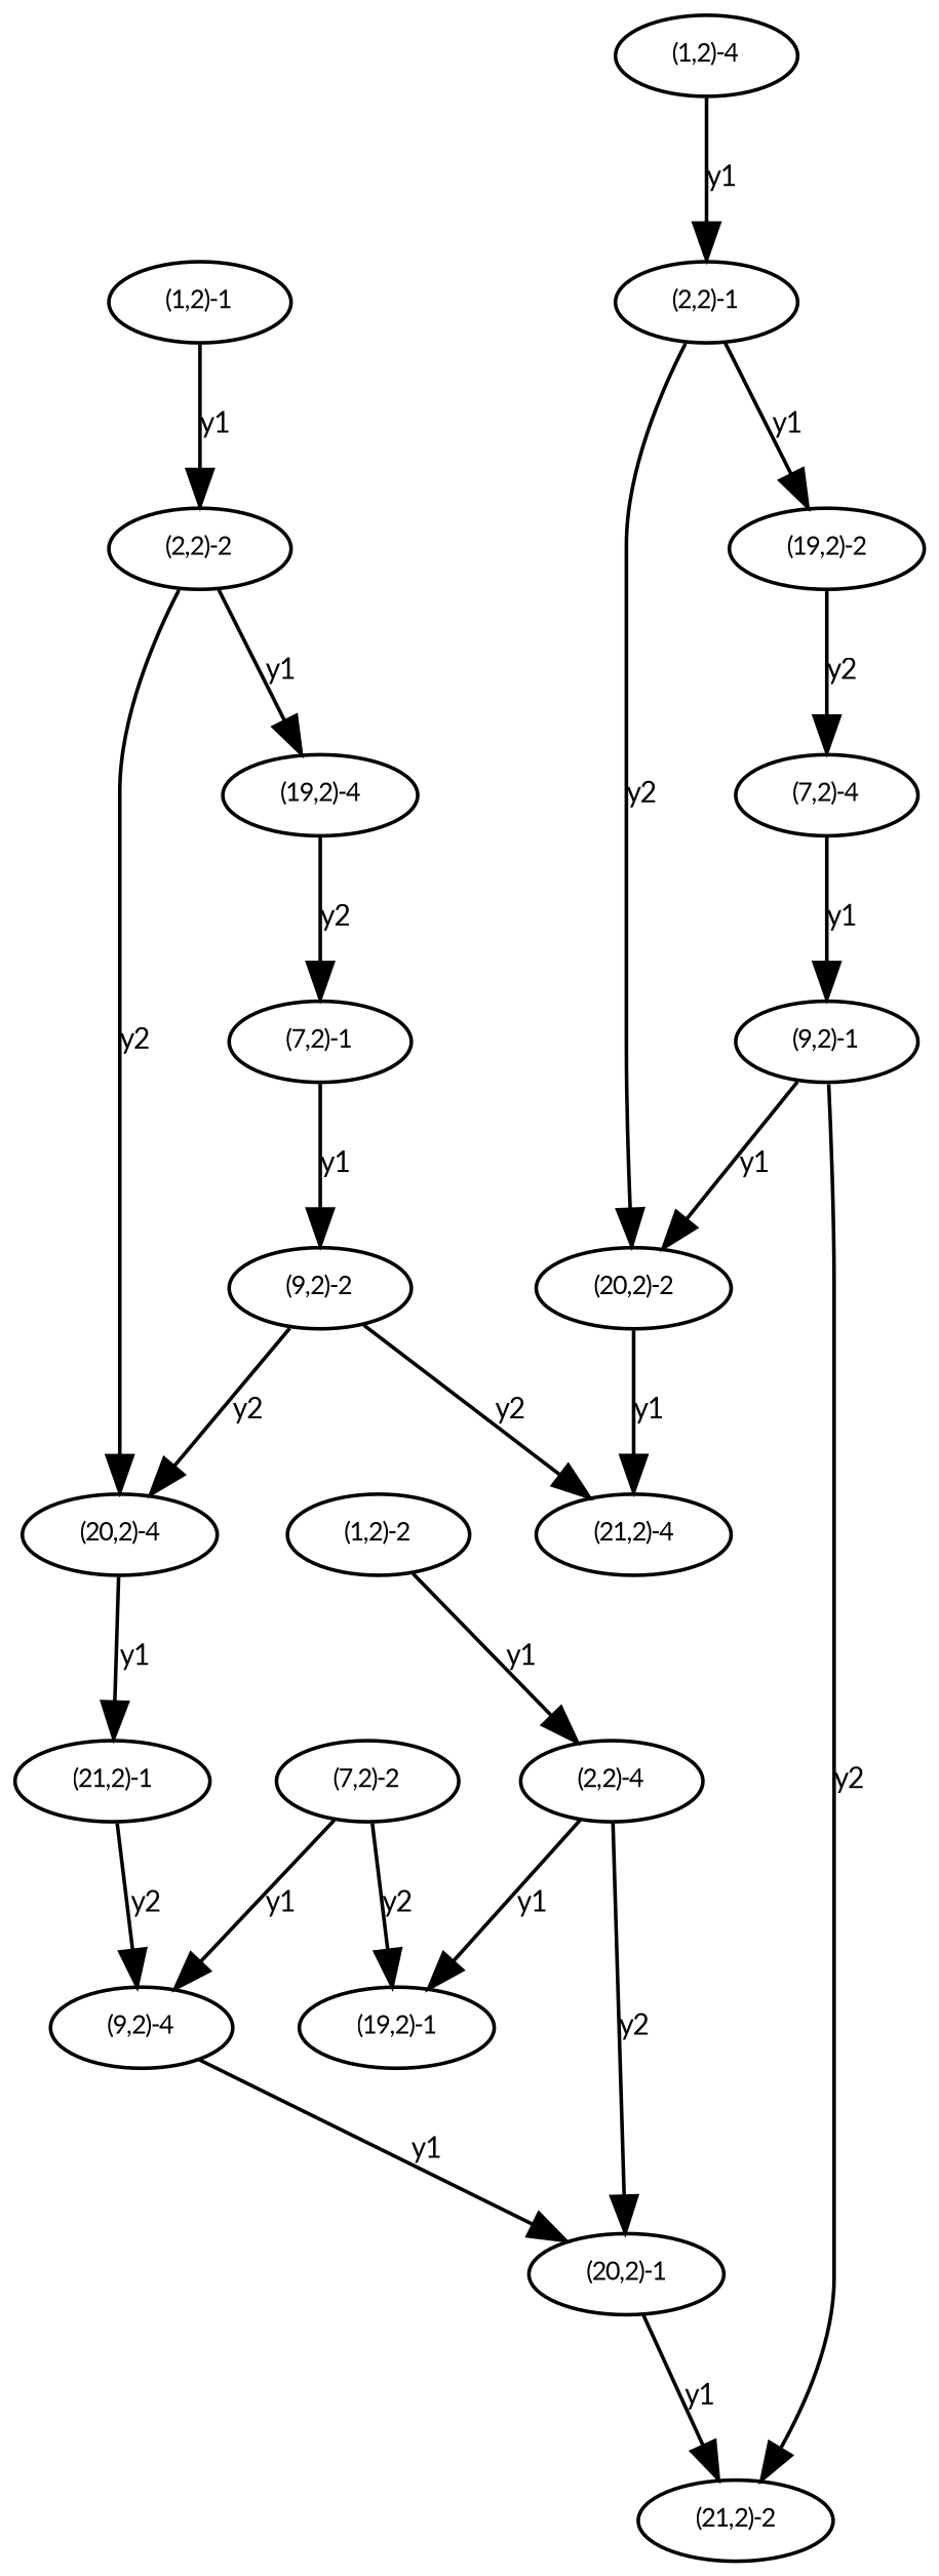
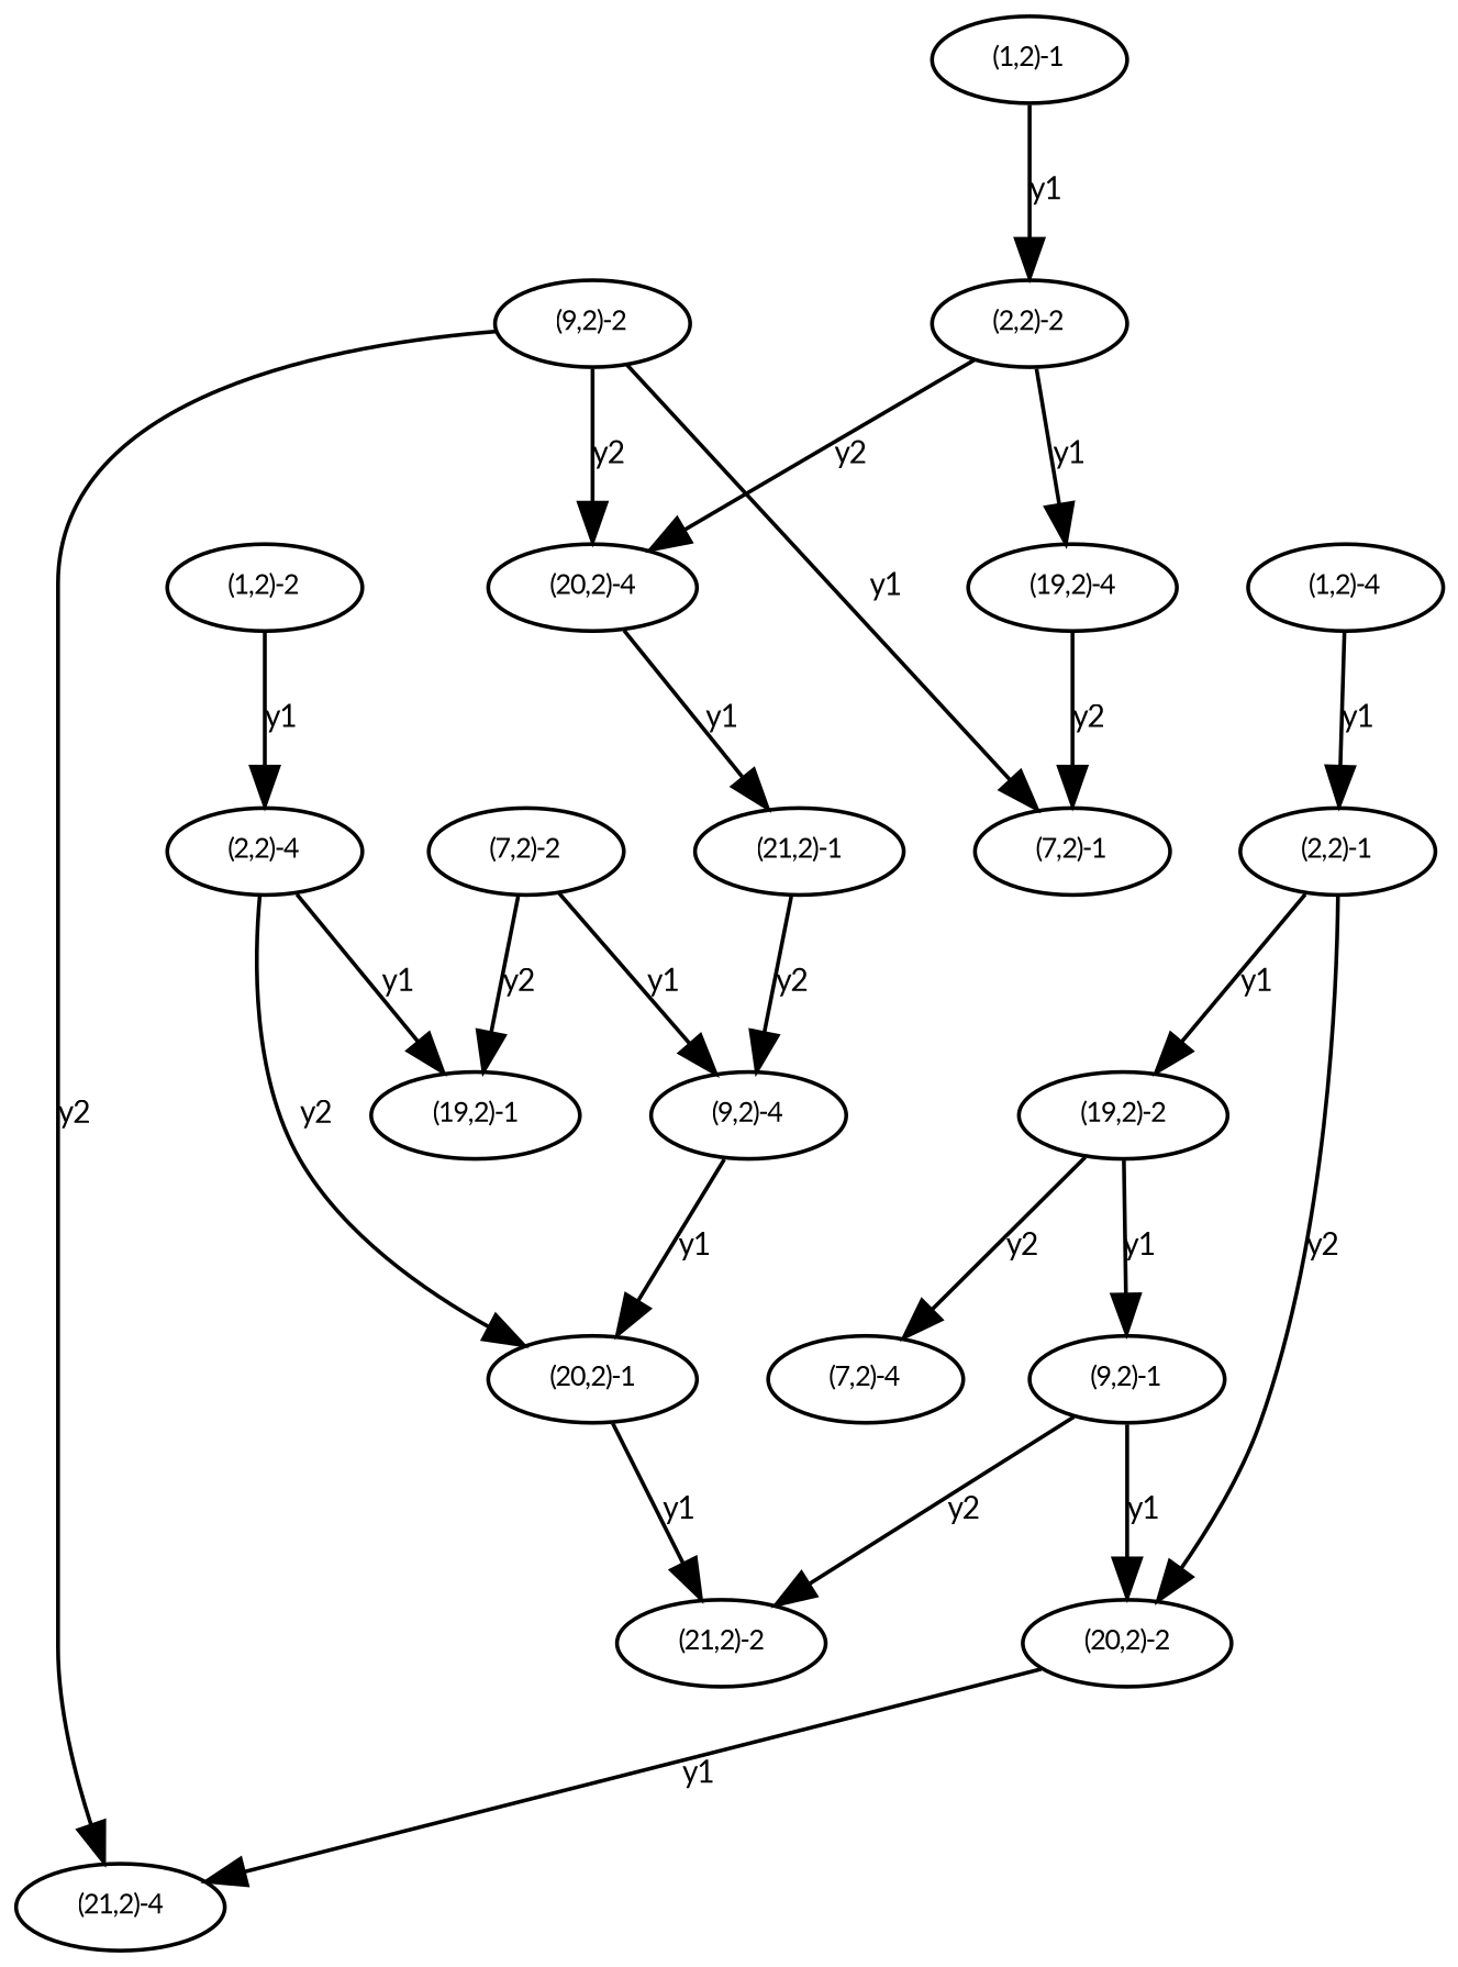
  digraph {
    fontname=Lato
    node [fontname=Lato fontsize=7]
    edge [fontname=Lato fontsize=8]
    n1 [height=.01 label="(1,2)-1" width=.01]
    n2 [height=.01 label="(2,2)-2" width=.01]
    n3 [height=.01 label="(19,2)-4" width=.01]
    n4 [height=.01 label="(20,2)-4" width=.01]
    n5 [height=.01 label="(7,2)-1" width=.01]
    n6 [height=.01 label="(21,2)-1" width=.01]
    n7 [height=.01 label="(1,2)-2" width=.01]
    n8 [height=.01 label="(2,2)-4" width=.01]
    n9 [height=.01 label="(19,2)-1" width=.01]
    n10 [height=.01 label="(20,2)-1" width=.01]
    n11 [height=.01 label="(21,2)-2" width=.01]
    n12 [height=.01 label="(1,2)-4" width=.01]
    n13 [height=.01 label="(2,2)-1" width=.01]
    n14 [height=.01 label="(19,2)-2" width=.01]
    n15 [height=.01 label="(20,2)-2" width=.01]
    n16 [height=.01 label="(7,2)-4" width=.01]
    n17 [height=.01 label="(21,2)-4" width=.01]
    n18 [height=.01 label="(9,2)-1" width=.01]
    n19 [height=.01 label="(9,2)-2" width=.01]
    n20 [height=.01 label="(9,2)-4" width=.01]
    n21 [height=.01 label="(7,2)-2" width=.01]
    n1 -> n2 [label=y1]
    n2 -> n3 [label=y1]
    n2 -> n4 [label=y2]
    n3 -> n5 [label=y2]
    n4 -> n6 [label=y1]
-   n5 -> n19 [label=y1]
+   n19 -> n5 [label=y1]
    n6 -> n20 [label=y2]
    n7 -> n8 [label=y1]
    n8 -> n9 [label=y1]
    n8 -> n10 [label=y2]
    n10 -> n11 [label=y1]
    n12 -> n13 [label=y1]
    n13 -> n14 [label=y1]
    n13 -> n15 [label=y2]
    n14 -> n16 [label=y2]
    n15 -> n17 [label=y1]
-   n16 -> n18 [label=y1]
+   n14 -> n18 [label=y1]
    n18 -> n11 [label=y2]
    n18 -> n15 [label=y1]
    n19 -> n4 [label=y2]
    n19 -> n17 [label=y2]
    n20 -> n10 [label=y1]
    n21 -> n9 [label=y2]
    n21 -> n20 [label=y1]
  }
